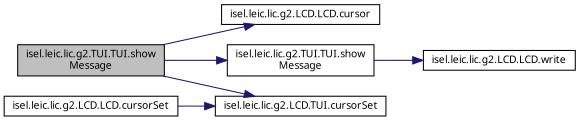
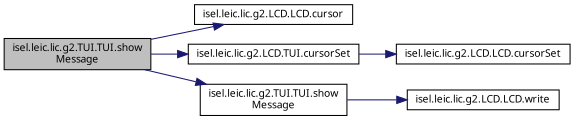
  digraph {
    fontname="Noto Sans"
    rankdir=LR
    node [color=black fillcolor=white fontname="Noto Sans" fontsize=10 shape=record style=filled]
    edge [color=midnightblue fontname="Noto Sans" fontsize=10 labelfontname=Helvetica labelfontsize=10 style=solid]
    n1 [fillcolor=grey75 fontcolor=black height=0.2 label="isel.leic.lic.g2.TUI.TUI.show\lMessage" width=0.4]
    n2 [height=0.2 label="isel.leic.lic.g2.LCD.LCD.cursor" width=0.4]
    n3 [height=0.2 label="isel.leic.lic.g2.LCD.TUI.cursorSet" width=0.4]
    n4 [height=0.2 label="isel.leic.lic.g2.TUI.TUI.show\lMessage" width=0.4]
    n5 [height=0.2 label="isel.leic.lic.g2.LCD.LCD.cursorSet" width=0.4]
    n6 [height=0.2 label="isel.leic.lic.g2.LCD.LCD.write" width=0.4]
    n1 -> n2
    n1 -> n3
    n1 -> n4
-   n5 -> n3
+   n3 -> n5
    n4 -> n6
  }
